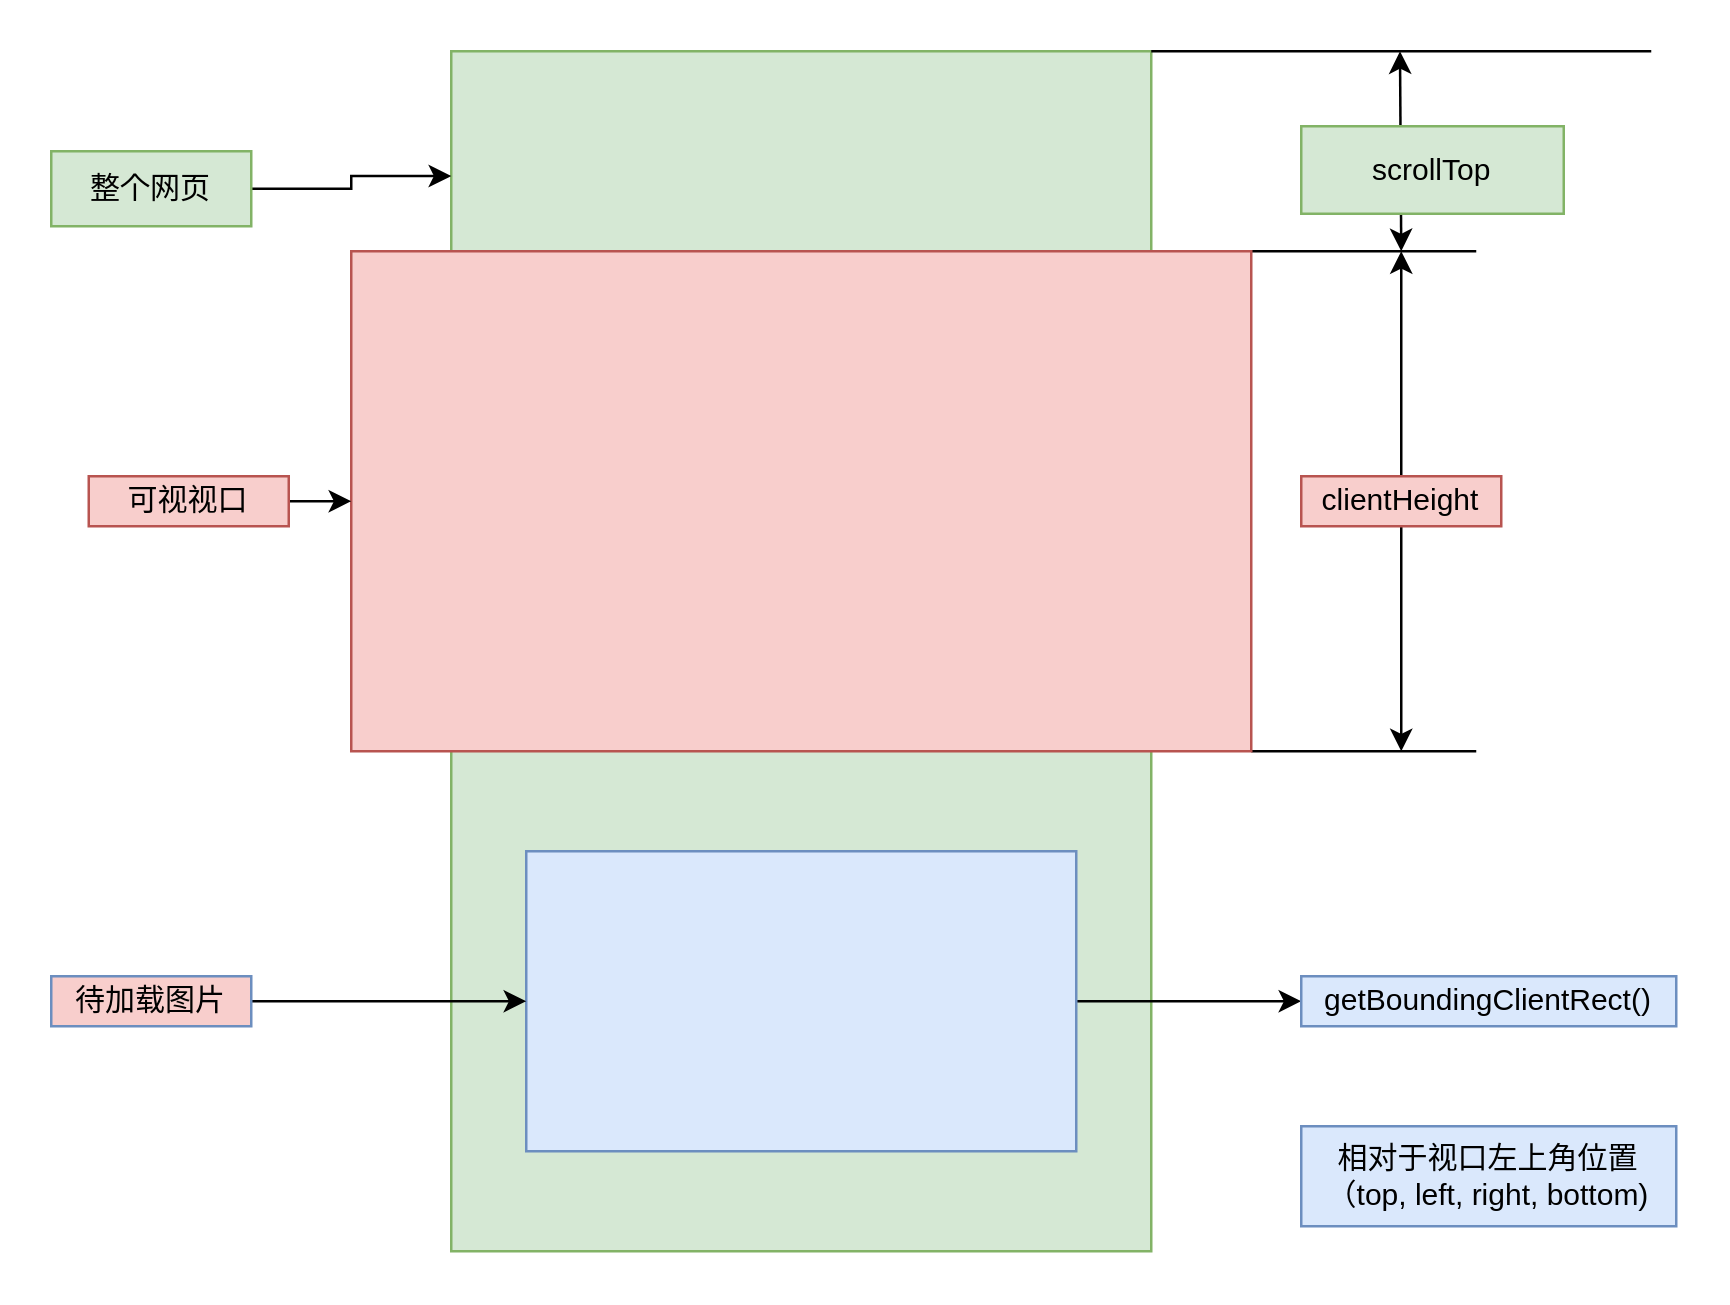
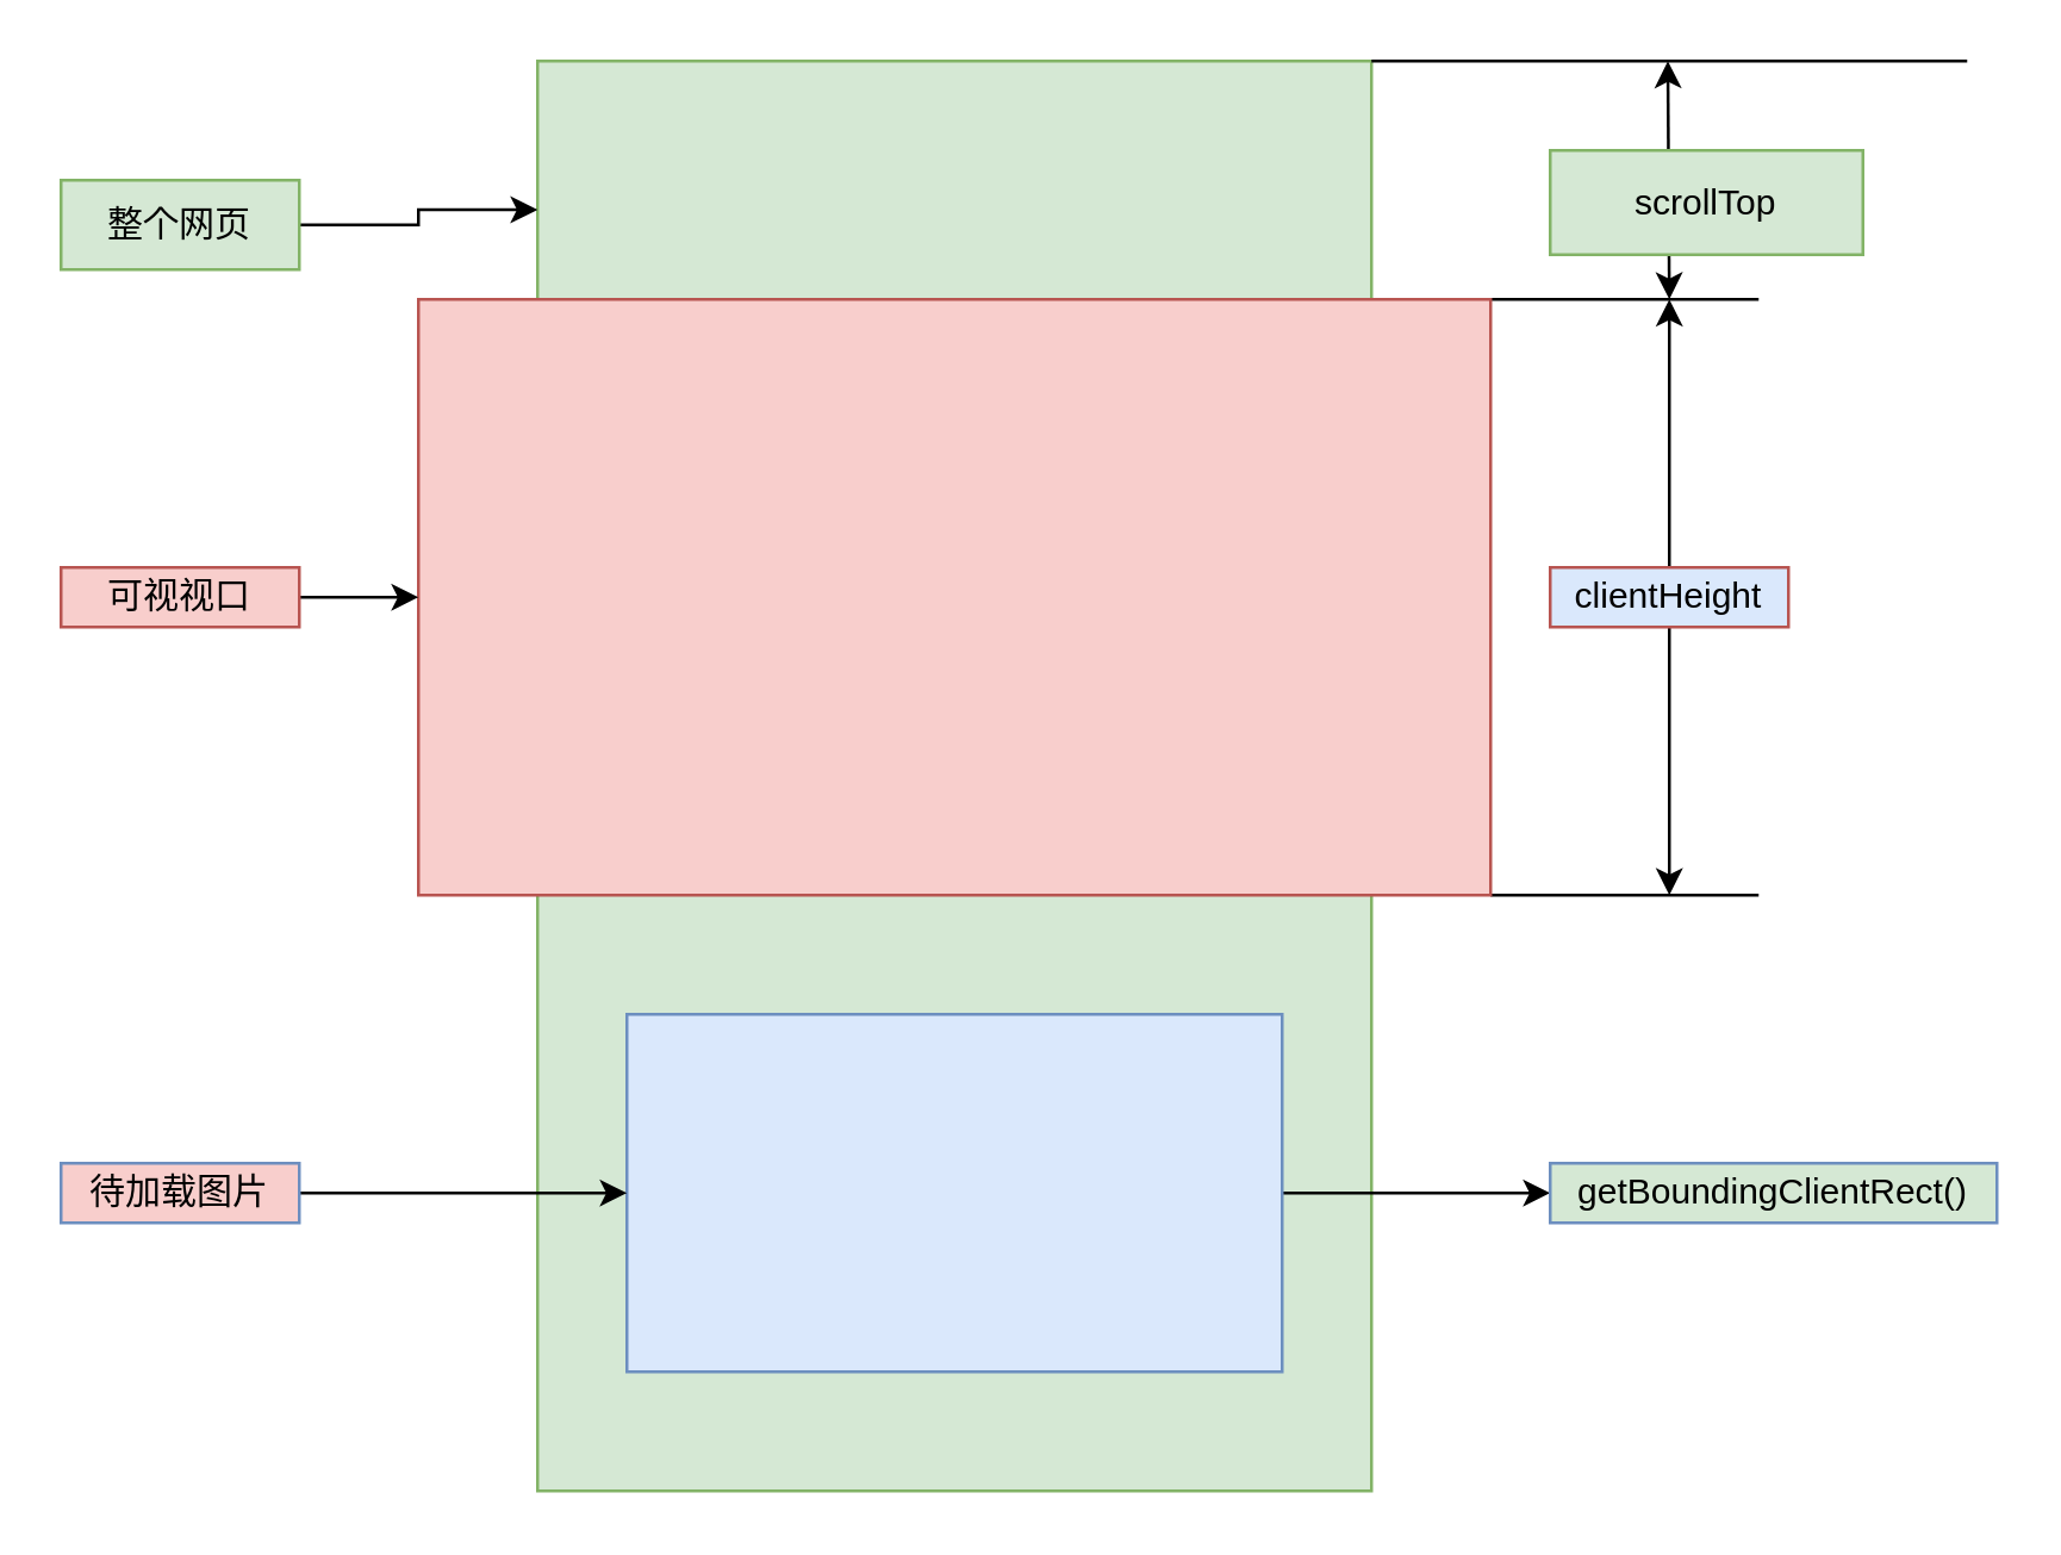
  <mxCell id="0" />
  <mxCell id="1" parent="0" />
  <mxCell id="2" value="" style="rounded=0;whiteSpace=wrap;html=1;fillColor=#d5e8d4;strokeColor=#82b366;" vertex="1" parent="1"><mxGeometry x="180" y="20" width="280" height="480" as="geometry" /></mxCell>
  <mxCell id="3" style="edgeStyle=orthogonalEdgeStyle;rounded=0;orthogonalLoop=1;jettySize=auto;html=1;exitX=1;exitY=0.5;exitDx=0;exitDy=0;entryX=0;entryY=0.104;entryDx=0;entryDy=0;entryPerimeter=0;" edge="1" parent="1" source="4" target="2"><mxGeometry relative="1" as="geometry" /></mxCell>
  <mxCell id="4" value="整个网页" style="rounded=0;whiteSpace=wrap;html=1;fillColor=#d5e8d4;strokeColor=#82b366;" vertex="1" parent="1"><mxGeometry x="20" y="60" width="80" height="30" as="geometry" /></mxCell>
  <mxCell id="5" style="rounded=0;orthogonalLoop=1;jettySize=auto;html=1;exitX=1;exitY=0;exitDx=0;exitDy=0;endArrow=none;endFill=0;" edge="1" parent="1" source="7"><mxGeometry relative="1" as="geometry"><mxPoint x="590" y="100" as="targetPoint" /></mxGeometry></mxCell>
  <mxCell id="6" style="edgeStyle=none;rounded=0;orthogonalLoop=1;jettySize=auto;html=1;exitX=1;exitY=1;exitDx=0;exitDy=0;endArrow=none;endFill=0;" edge="1" parent="1" source="7"><mxGeometry relative="1" as="geometry"><mxPoint x="590" y="300" as="targetPoint" /></mxGeometry></mxCell>
  <mxCell id="7" value="" style="rounded=0;whiteSpace=wrap;html=1;fillColor=#f8cecc;strokeColor=#b85450;" vertex="1" parent="1"><mxGeometry x="140" y="100" width="360" height="200" as="geometry" /></mxCell>
  <mxCell id="8" style="edgeStyle=orthogonalEdgeStyle;rounded=0;orthogonalLoop=1;jettySize=auto;html=1;exitX=1;exitY=0.5;exitDx=0;exitDy=0;entryX=0;entryY=0.5;entryDx=0;entryDy=0;" edge="1" parent="1" source="9" target="7"><mxGeometry relative="1" as="geometry" /></mxCell>
- <mxCell id="9" value="可视视口" style="rounded=0;whiteSpace=wrap;html=1;fillColor=#f8cecc;strokeColor=#b85450;" vertex="1" parent="1"><mxGeometry x="35" y="190" width="80" height="20" as="geometry" /></mxCell>
+ <mxCell id="9" value="可视视口" style="rounded=0;whiteSpace=wrap;html=1;fillColor=#f8cecc;strokeColor=#b85450;" vertex="1" parent="1"><mxGeometry x="20" y="190" width="80" height="20" as="geometry" /></mxCell>
  <mxCell id="10" style="edgeStyle=none;rounded=0;orthogonalLoop=1;jettySize=auto;html=1;exitX=1;exitY=0.5;exitDx=0;exitDy=0;startArrow=none;startFill=0;endArrow=classic;endFill=1;" edge="1" parent="1" source="11"><mxGeometry relative="1" as="geometry"><mxPoint x="520" y="400" as="targetPoint" /></mxGeometry></mxCell>
  <mxCell id="11" value="" style="rounded=0;whiteSpace=wrap;html=1;fillColor=#dae8fc;strokeColor=#6c8ebf;" vertex="1" parent="1"><mxGeometry x="210" y="340" width="220" height="120" as="geometry" /></mxCell>
  <mxCell id="12" style="edgeStyle=orthogonalEdgeStyle;rounded=0;orthogonalLoop=1;jettySize=auto;html=1;exitX=1;exitY=0.5;exitDx=0;exitDy=0;entryX=0;entryY=0.5;entryDx=0;entryDy=0;" edge="1" parent="1" source="13" target="11"><mxGeometry relative="1" as="geometry" /></mxCell>
  <mxCell id="13" value="待加载图片" style="rounded=0;whiteSpace=wrap;html=1;fillColor=#f8cecc;strokeColor=#6c8ebf;" vertex="1" parent="1"><mxGeometry x="20" y="390" width="80" height="20" as="geometry" /></mxCell>
  <mxCell id="14" style="rounded=0;orthogonalLoop=1;jettySize=auto;html=1;exitX=1;exitY=0;exitDx=0;exitDy=0;endArrow=classic;endFill=1;startArrow=classic;startFill=1;" edge="1" parent="1"><mxGeometry relative="1" as="geometry"><mxPoint x="560" y="100" as="sourcePoint" /><mxPoint x="560" y="300" as="targetPoint" /></mxGeometry></mxCell>
- <mxCell id="15" value="clientHeight" style="rounded=0;whiteSpace=wrap;html=1;fillColor=#f8cecc;strokeColor=#b85450;" vertex="1" parent="1"><mxGeometry x="520" y="190" width="80" height="20" as="geometry" /></mxCell>
+ <mxCell id="15" value="clientHeight" style="rounded=0;whiteSpace=wrap;html=1;fillColor=#dae8fc;strokeColor=#b85450;" vertex="1" parent="1"><mxGeometry x="520" y="190" width="80" height="20" as="geometry" /></mxCell>
  <mxCell id="16" style="rounded=0;orthogonalLoop=1;jettySize=auto;html=1;exitX=1;exitY=0;exitDx=0;exitDy=0;endArrow=none;endFill=0;" edge="1" parent="1" source="2"><mxGeometry relative="1" as="geometry"><mxPoint x="470" y="20" as="sourcePoint" /><mxPoint x="660" y="20" as="targetPoint" /></mxGeometry></mxCell>
  <mxCell id="17" style="rounded=0;orthogonalLoop=1;jettySize=auto;html=1;exitX=1;exitY=0;exitDx=0;exitDy=0;endArrow=classic;endFill=1;startArrow=classic;startFill=1;" edge="1" parent="1"><mxGeometry relative="1" as="geometry"><mxPoint x="559.5" y="20" as="sourcePoint" /><mxPoint x="560" y="100" as="targetPoint" /></mxGeometry></mxCell>
  <mxCell id="18" value="scrollTop" style="rounded=0;whiteSpace=wrap;html=1;fillColor=#d5e8d4;strokeColor=#82b366;" vertex="1" parent="1"><mxGeometry x="520" y="50" width="105" height="35" as="geometry" /></mxCell>
- <mxCell id="19" value="getBoundingClientRect()" style="rounded=0;whiteSpace=wrap;html=1;fillColor=#dae8fc;strokeColor=#6c8ebf;" vertex="1" parent="1"><mxGeometry x="520" y="390" width="150" height="20" as="geometry" /></mxCell>
- <mxCell id="20" value="相对于视口左上角位置（top, left, right, bottom)" style="rounded=0;whiteSpace=wrap;html=1;fillColor=#dae8fc;strokeColor=#6c8ebf;" vertex="1" parent="1"><mxGeometry x="520" y="450" width="150" height="40" as="geometry" /></mxCell>
+ <mxCell id="19" value="getBoundingClientRect()" style="rounded=0;whiteSpace=wrap;html=1;fillColor=#d5e8d4;strokeColor=#6c8ebf;" vertex="1" parent="1"><mxGeometry x="520" y="390" width="150" height="20" as="geometry" /></mxCell>
